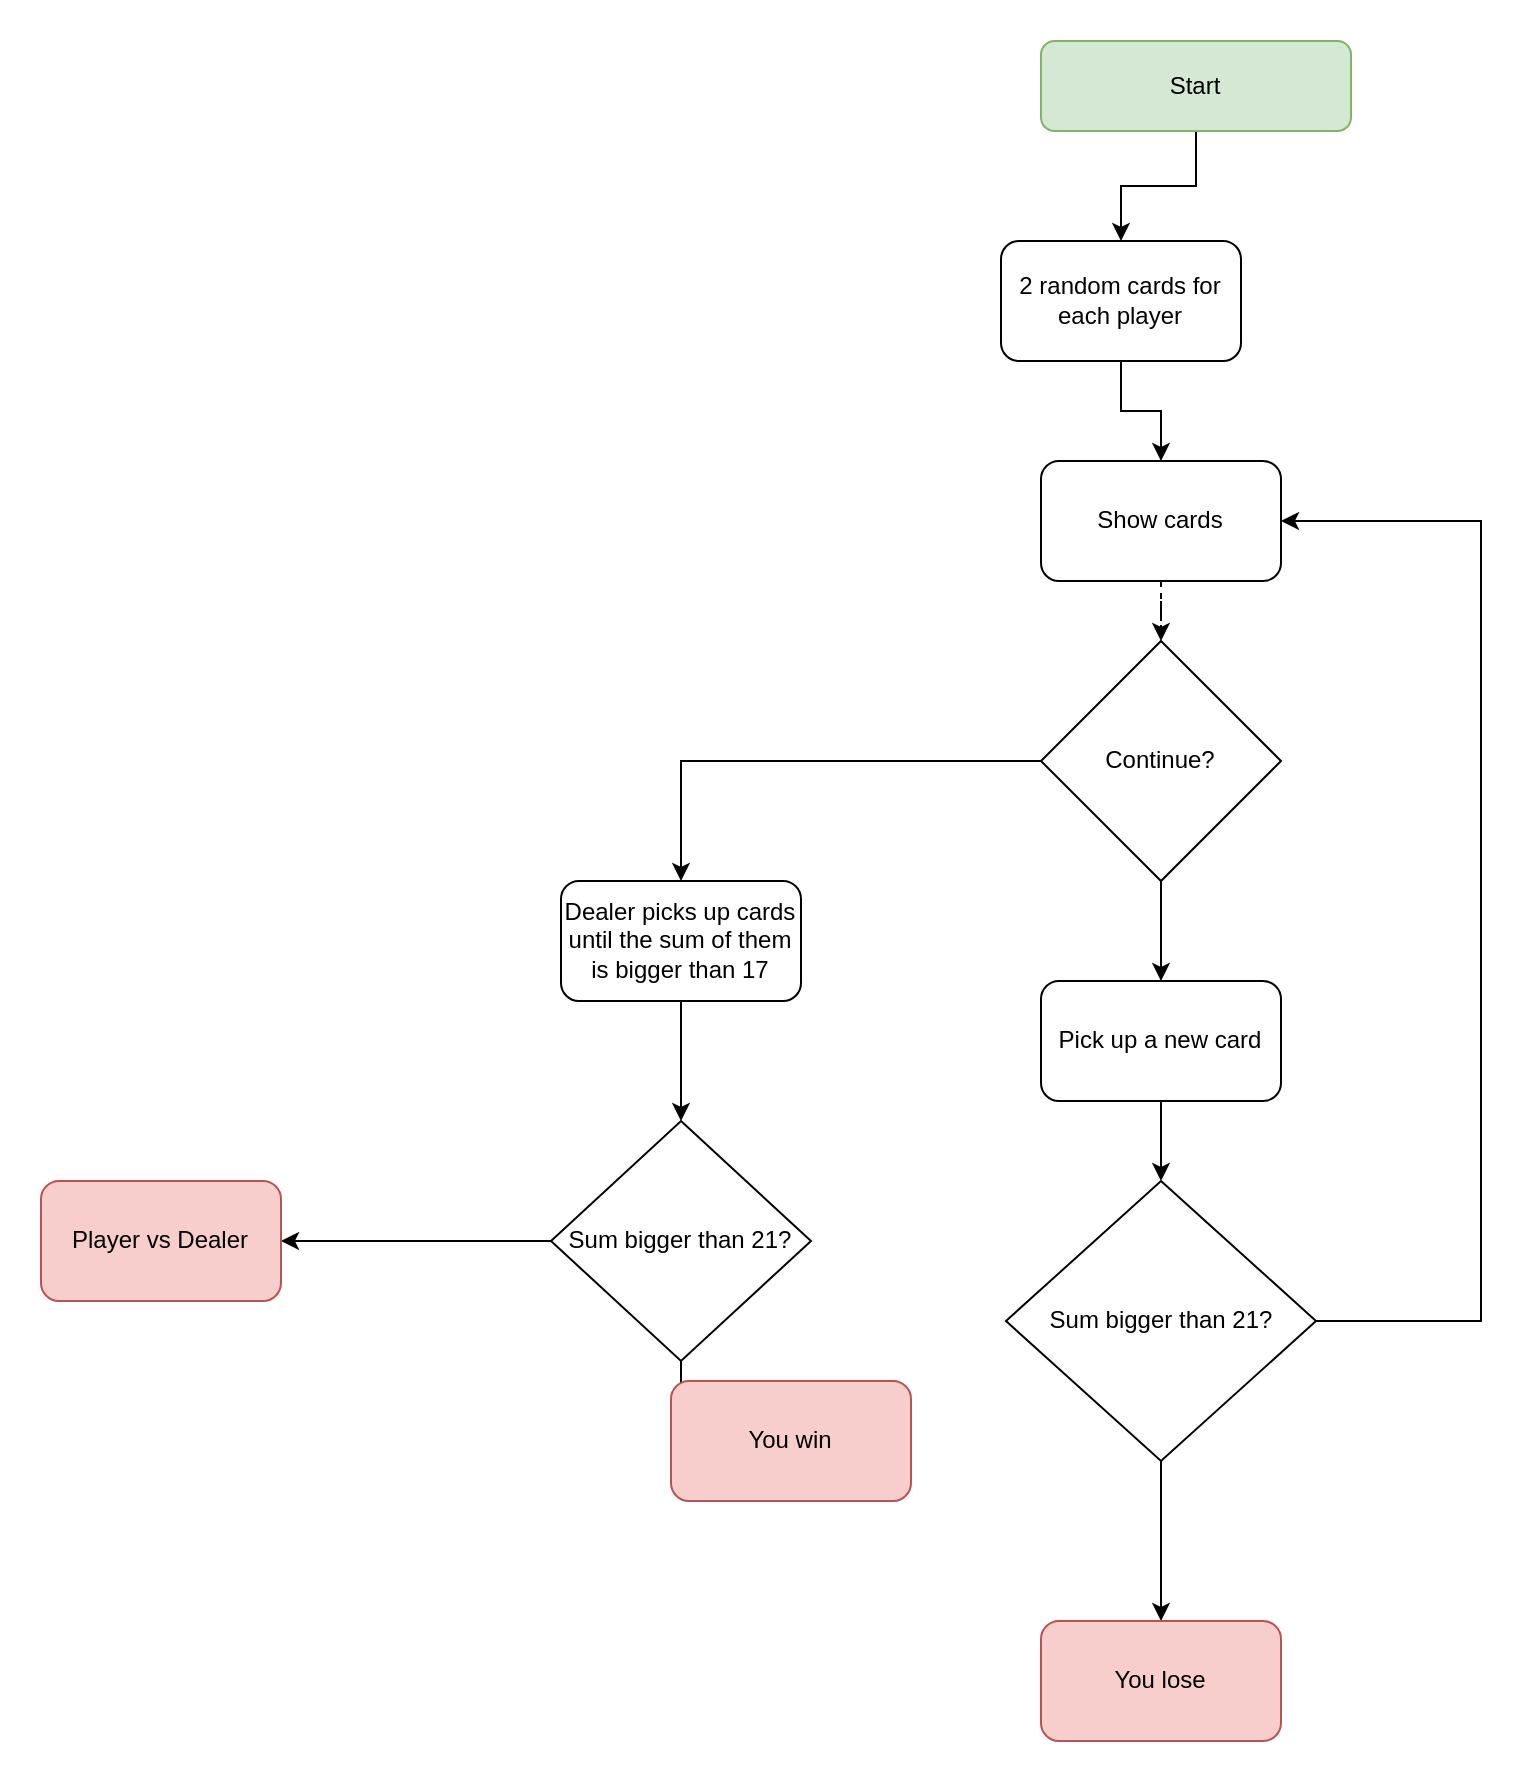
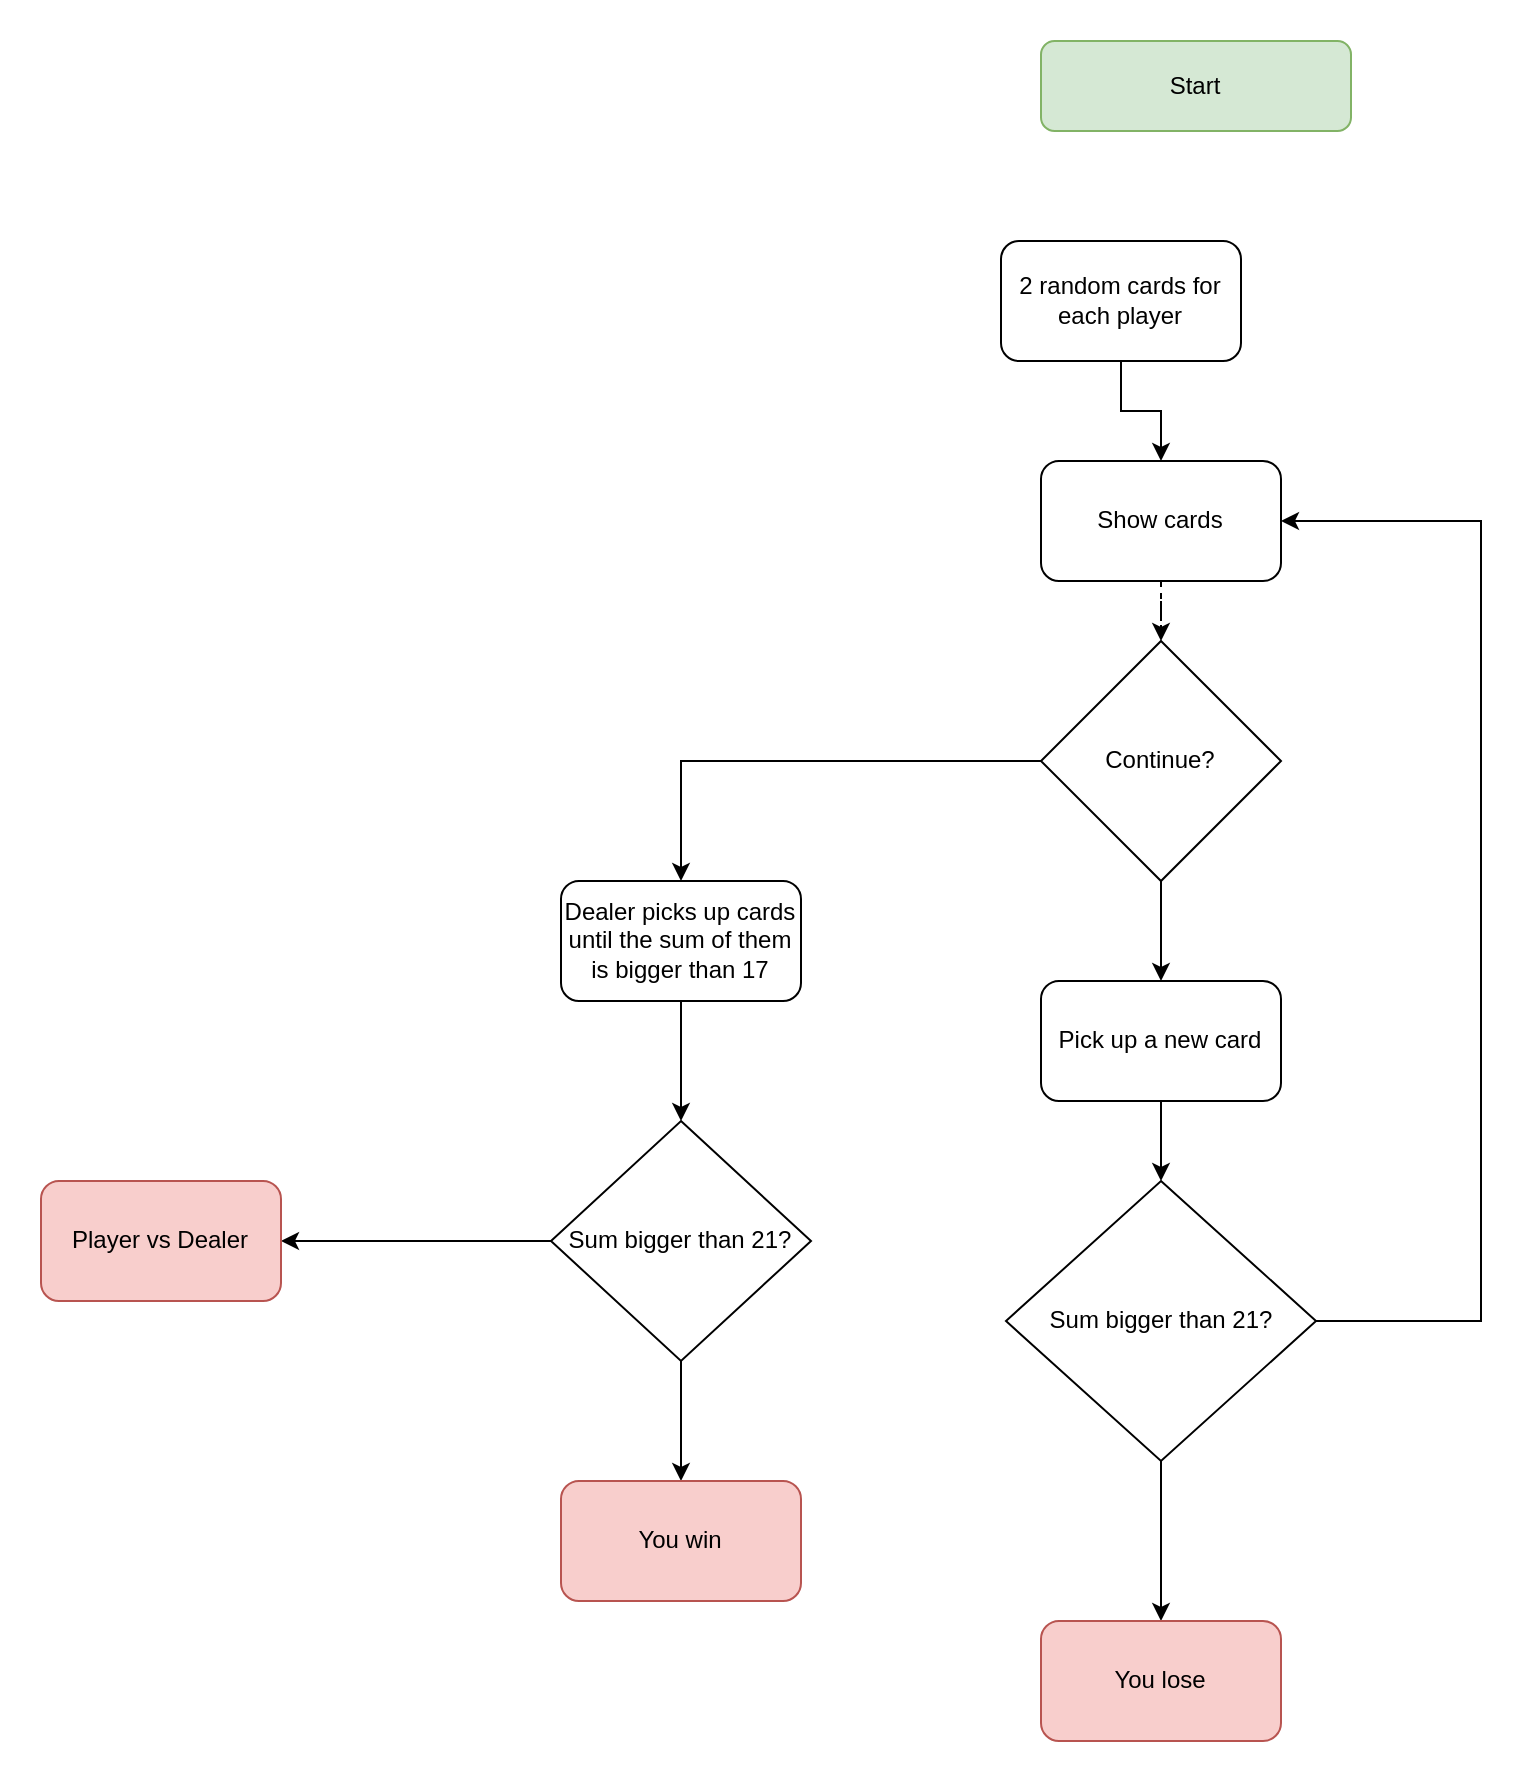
  <mxCell id="0" />
  <mxCell id="1" parent="0" />
- <mxCell id="2" style="edgeStyle=orthogonalEdgeStyle;rounded=0;orthogonalLoop=1;jettySize=auto;html=1;exitX=0.5;exitY=1;exitDx=0;exitDy=0;" edge="1" parent="1" source="3" target="5"><mxGeometry relative="1" as="geometry" /></mxCell>
  <mxCell id="3" value="Start" style="rounded=1;whiteSpace=wrap;html=1;fillColor=#d5e8d4;strokeColor=#82b366;" vertex="1" parent="1"><mxGeometry x="520" y="20" width="155" height="45" as="geometry" /></mxCell>
  <mxCell id="4" style="edgeStyle=orthogonalEdgeStyle;rounded=0;orthogonalLoop=1;jettySize=auto;html=1;exitX=0.5;exitY=1;exitDx=0;exitDy=0;entryX=0.5;entryY=0;entryDx=0;entryDy=0;" edge="1" parent="1" source="5" target="7"><mxGeometry relative="1" as="geometry" /></mxCell>
  <mxCell id="5" value="2 random cards for each player" style="rounded=1;whiteSpace=wrap;html=1;" vertex="1" parent="1"><mxGeometry x="500" y="120" width="120" height="60" as="geometry" /></mxCell>
  <mxCell id="6" style="edgeStyle=orthogonalEdgeStyle;rounded=0;orthogonalLoop=1;jettySize=auto;html=1;exitX=0.5;exitY=1;exitDx=0;exitDy=0;dashed=1;" edge="1" parent="1" source="7" target="10"><mxGeometry relative="1" as="geometry" /></mxCell>
  <mxCell id="7" value="Show cards" style="rounded=1;whiteSpace=wrap;html=1;" vertex="1" parent="1"><mxGeometry x="520" y="230" width="120" height="60" as="geometry" /></mxCell>
  <mxCell id="8" style="edgeStyle=orthogonalEdgeStyle;rounded=0;orthogonalLoop=1;jettySize=auto;html=1;exitX=0.5;exitY=1;exitDx=0;exitDy=0;entryX=0.5;entryY=0;entryDx=0;entryDy=0;" edge="1" parent="1" source="10" target="12"><mxGeometry relative="1" as="geometry" /></mxCell>
  <mxCell id="9" style="edgeStyle=orthogonalEdgeStyle;rounded=0;orthogonalLoop=1;jettySize=auto;html=1;exitX=0;exitY=0.5;exitDx=0;exitDy=0;entryX=0.5;entryY=0;entryDx=0;entryDy=0;" edge="1" parent="1" source="10" target="18"><mxGeometry relative="1" as="geometry" /></mxCell>
  <mxCell id="10" value="Continue?" style="rhombus;whiteSpace=wrap;html=1;" vertex="1" parent="1"><mxGeometry x="520" y="320" width="120" height="120" as="geometry" /></mxCell>
  <mxCell id="11" style="edgeStyle=orthogonalEdgeStyle;rounded=0;orthogonalLoop=1;jettySize=auto;html=1;exitX=0.5;exitY=1;exitDx=0;exitDy=0;entryX=0.5;entryY=0;entryDx=0;entryDy=0;" edge="1" parent="1" source="12" target="15"><mxGeometry relative="1" as="geometry" /></mxCell>
  <mxCell id="12" value="Pick up a new card" style="rounded=1;whiteSpace=wrap;html=1;" vertex="1" parent="1"><mxGeometry x="520" y="490" width="120" height="60" as="geometry" /></mxCell>
  <mxCell id="13" style="edgeStyle=orthogonalEdgeStyle;rounded=0;orthogonalLoop=1;jettySize=auto;html=1;exitX=1;exitY=0.5;exitDx=0;exitDy=0;entryX=1;entryY=0.5;entryDx=0;entryDy=0;" edge="1" parent="1" source="15" target="7"><mxGeometry relative="1" as="geometry"><Array as="points"><mxPoint x="740" y="660" /><mxPoint x="740" y="260" /></Array></mxGeometry></mxCell>
  <mxCell id="14" style="edgeStyle=orthogonalEdgeStyle;rounded=0;orthogonalLoop=1;jettySize=auto;html=1;exitX=0.5;exitY=1;exitDx=0;exitDy=0;entryX=0.5;entryY=0;entryDx=0;entryDy=0;" edge="1" parent="1" source="15" target="16"><mxGeometry relative="1" as="geometry" /></mxCell>
  <mxCell id="15" value="Sum bigger than 21?" style="rhombus;whiteSpace=wrap;html=1;" vertex="1" parent="1"><mxGeometry x="502.5" y="590" width="155" height="140" as="geometry" /></mxCell>
  <mxCell id="16" value="You lose" style="rounded=1;whiteSpace=wrap;html=1;fillColor=#f8cecc;strokeColor=#b85450;" vertex="1" parent="1"><mxGeometry x="520" y="810" width="120" height="60" as="geometry" /></mxCell>
  <mxCell id="17" style="edgeStyle=orthogonalEdgeStyle;rounded=0;orthogonalLoop=1;jettySize=auto;html=1;exitX=0.5;exitY=1;exitDx=0;exitDy=0;entryX=0.5;entryY=0;entryDx=0;entryDy=0;" edge="1" parent="1" source="18" target="21"><mxGeometry relative="1" as="geometry" /></mxCell>
  <mxCell id="18" value="Dealer picks up cards until the sum of them is bigger than 17" style="rounded=1;whiteSpace=wrap;html=1;" vertex="1" parent="1"><mxGeometry x="280" y="440" width="120" height="60" as="geometry" /></mxCell>
  <mxCell id="19" style="edgeStyle=orthogonalEdgeStyle;rounded=0;orthogonalLoop=1;jettySize=auto;html=1;exitX=0.5;exitY=1;exitDx=0;exitDy=0;entryX=0.5;entryY=0;entryDx=0;entryDy=0;" edge="1" parent="1" source="21" target="22"><mxGeometry relative="1" as="geometry" /></mxCell>
  <mxCell id="20" style="edgeStyle=orthogonalEdgeStyle;rounded=0;orthogonalLoop=1;jettySize=auto;html=1;exitX=0;exitY=0.5;exitDx=0;exitDy=0;" edge="1" parent="1" source="21"><mxGeometry relative="1" as="geometry"><mxPoint x="140" y="620" as="targetPoint" /></mxGeometry></mxCell>
  <mxCell id="21" value="Sum bigger than 21?" style="rhombus;whiteSpace=wrap;html=1;" vertex="1" parent="1"><mxGeometry x="275" y="560" width="130" height="120" as="geometry" /></mxCell>
- <mxCell id="22" value="You win" style="rounded=1;whiteSpace=wrap;html=1;fillColor=#f8cecc;strokeColor=#b85450;" vertex="1" parent="1"><mxGeometry x="335" y="690" width="120" height="60" as="geometry" /></mxCell>
+ <mxCell id="22" value="You win" style="rounded=1;whiteSpace=wrap;html=1;fillColor=#f8cecc;strokeColor=#b85450;" vertex="1" parent="1"><mxGeometry x="280" y="740" width="120" height="60" as="geometry" /></mxCell>
  <mxCell id="23" value="Player vs Dealer" style="rounded=1;whiteSpace=wrap;html=1;fillColor=#f8cecc;strokeColor=#b85450;" vertex="1" parent="1"><mxGeometry x="20" y="590" width="120" height="60" as="geometry" /></mxCell>
